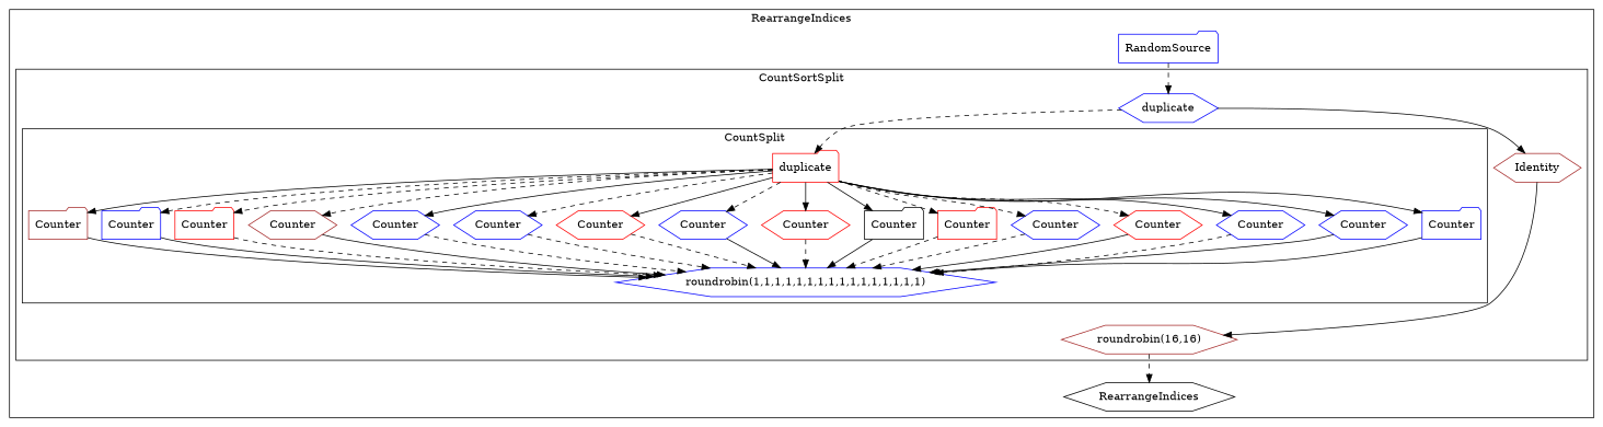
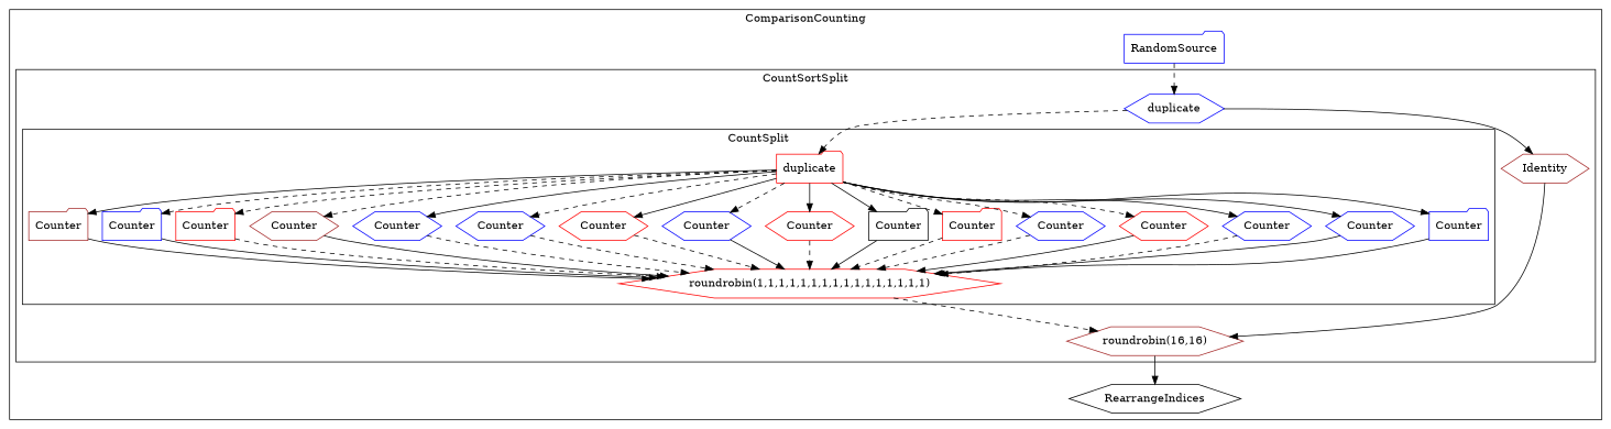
  digraph {
    node [color=blue shape=hexagon]
    edge [style=solid]
    n1 [color=red label=duplicate shape=folder]
    n2 [color=brown label=Counter shape=folder]
    n3 [label=Counter shape=folder]
    n4 [color=red label=Counter shape=folder]
    n5 [color=brown label=Counter]
    n6 [label=Counter]
    n7 [label=Counter]
    n8 [color=red label=Counter]
    n9 [label=Counter]
    n10 [color=red label=Counter]
    n11 [color=black label=Counter shape=folder]
    n12 [color=red label=Counter shape=folder]
    n13 [label=Counter]
    n14 [color=red label=Counter]
    n15 [label=Counter]
    n16 [label=Counter]
    n17 [label=Counter shape=folder]
-   n18 [label="roundrobin(1,1,1,1,1,1,1,1,1,1,1,1,1,1,1,1)"]
+   n18 [color=red label="roundrobin(1,1,1,1,1,1,1,1,1,1,1,1,1,1,1,1)"]
    n19 [label=duplicate]
    n20 [color=brown label=Identity]
    n21 [color=brown label="roundrobin(16,16)"]
    n22 [label=RandomSource shape=folder]
    n23 [color=black label=RearrangeIndices]
    subgraph cluster_1 {
-     label=RearrangeIndices
+     label=ComparisonCounting
      n22
      n23
      subgraph cluster_2 {
        label=CountSortSplit
        n19
        n20
        n21
        subgraph cluster_3 {
          label=CountSplit
          n1
          n2
          n3
          n4
          n5
          n6
          n7
          n8
          n9
          n10
          n11
          n12
          n13
          n14
          n15
          n16
          n17
          n18
        }
      }
    }
    n1 -> n2
    n1 -> n3 [style=dashed]
    n1 -> n4 [style=dashed]
    n1 -> n5 [style=dashed]
    n1 -> n6
    n1 -> n7 [style=dashed]
    n1 -> n8
    n1 -> n9 [style=dashed]
    n1 -> n10
    n1 -> n11
    n1 -> n12 [style=dashed]
    n1 -> n13 [style=dashed]
    n1 -> n14 [style=dashed]
    n1 -> n15
    n1 -> n16
    n1 -> n17
    n2 -> n18
    n3 -> n18
    n4 -> n18 [style=dashed]
    n5 -> n18
    n6 -> n18 [style=dashed]
    n7 -> n18 [style=dashed]
    n8 -> n18 [style=dashed]
    n9 -> n18
    n10 -> n18 [style=dashed]
    n11 -> n18
    n12 -> n18 [style=dashed]
    n13 -> n18 [style=dashed]
    n14 -> n18
    n15 -> n18 [style=dashed]
    n16 -> n18
    n17 -> n18
+   n18 -> n21 [style=dashed]
    n19 -> n1 [style=dashed]
    n19 -> n20
    n20 -> n21
-   n21 -> n23 [style=dashed]
+   n21 -> n23
    n22 -> n19 [style=dashed]
  }
